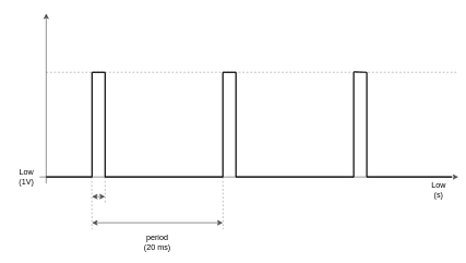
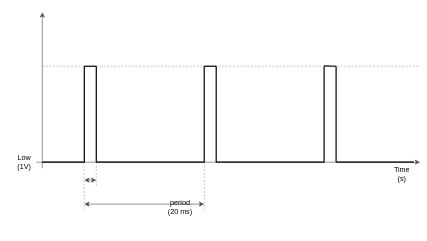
  <mxCell id="0" />
  <mxCell id="1" parent="0" />
  <mxCell id="2" value="" style="group" vertex="1" connectable="0" parent="1"><mxGeometry x="20" y="20" width="660" height="360" as="geometry" /></mxCell>
  <mxCell id="3" value="" style="endArrow=classic;html=1;strokeColor=#4D4D4D;" edge="1" parent="2"><mxGeometry width="50" height="50" relative="1" as="geometry"><mxPoint x="40" y="250" as="sourcePoint" /><mxPoint x="680" y="250" as="targetPoint" /></mxGeometry></mxCell>
  <mxCell id="4" value="" style="endArrow=none;dashed=1;html=1;strokeWidth=1;strokeColor=#999999;" edge="1" parent="2"><mxGeometry width="50" height="50" relative="1" as="geometry"><mxPoint x="50" y="90" as="sourcePoint" /><mxPoint x="680" y="90" as="targetPoint" /></mxGeometry></mxCell>
  <mxCell id="5" value="" style="endArrow=classic;html=1;strokeColor=#4D4D4D;" edge="1" parent="2"><mxGeometry width="50" height="50" relative="1" as="geometry"><mxPoint x="50" y="260" as="sourcePoint" /><mxPoint x="50" as="targetPoint" /></mxGeometry></mxCell>
- <mxCell id="6" value="Low&lt;br&gt;(s)" style="text;html=1;strokeColor=none;fillColor=none;align=center;verticalAlign=middle;whiteSpace=wrap;rounded=0;" vertex="1" parent="2"><mxGeometry x="630" y="260" width="40" height="20" as="geometry" /></mxCell>
+ <mxCell id="6" value="Time&lt;br&gt;(s)" style="text;html=1;strokeColor=none;fillColor=none;align=center;verticalAlign=middle;whiteSpace=wrap;rounded=0;" vertex="1" parent="2"><mxGeometry x="630" y="260" width="40" height="20" as="geometry" /></mxCell>
  <mxCell id="7" value="" style="endArrow=none;dashed=1;html=1;strokeWidth=1;strokeColor=#999999;" edge="1" parent="2"><mxGeometry width="50" height="50" relative="1" as="geometry"><mxPoint x="119.5" y="250" as="sourcePoint" /><mxPoint x="120" y="330" as="targetPoint" /></mxGeometry></mxCell>
  <mxCell id="8" value="" style="endArrow=none;dashed=1;html=1;strokeWidth=1;strokeColor=#999999;" edge="1" parent="2"><mxGeometry width="50" height="50" relative="1" as="geometry"><mxPoint x="140" y="250.0" as="sourcePoint" /><mxPoint x="140" y="290" as="targetPoint" /></mxGeometry></mxCell>
  <mxCell id="9" value="" style="endArrow=classic;startArrow=classic;html=1;strokeColor=#4D4D4D;strokeWidth=1;" edge="1" parent="2"><mxGeometry width="50" height="50" relative="1" as="geometry"><mxPoint x="120" y="280" as="sourcePoint" /><mxPoint x="140" y="280" as="targetPoint" /></mxGeometry></mxCell>
  <mxCell id="10" value="" style="endArrow=none;dashed=1;html=1;strokeWidth=1;strokeColor=#999999;" edge="1" parent="2"><mxGeometry width="50" height="50" relative="1" as="geometry"><mxPoint x="320.0" y="250" as="sourcePoint" /><mxPoint x="320.5" y="330" as="targetPoint" /></mxGeometry></mxCell>
  <mxCell id="11" value="" style="endArrow=classic;startArrow=classic;html=1;strokeColor=#4D4D4D;strokeWidth=1;" edge="1" parent="2"><mxGeometry width="50" height="50" relative="1" as="geometry"><mxPoint x="120" y="320" as="sourcePoint" /><mxPoint x="320" y="320" as="targetPoint" /></mxGeometry></mxCell>
- <mxCell id="12" value="period&lt;br&gt;(20 ms)" style="text;html=1;strokeColor=none;fillColor=none;align=center;verticalAlign=middle;whiteSpace=wrap;rounded=0;" vertex="1" parent="2"><mxGeometry x="190" y="340" width="60" height="20" as="geometry" /></mxCell>
+ <mxCell id="12" value="period&lt;br&gt;(20 ms)" style="text;html=1;strokeColor=none;fillColor=none;align=center;verticalAlign=middle;whiteSpace=wrap;rounded=0;" vertex="1" parent="2"><mxGeometry x="250" y="315" width="60" height="20" as="geometry" /></mxCell>
  <mxCell id="13" value="" style="endArrow=none;html=1;strokeWidth=2;" edge="1" parent="2"><mxGeometry width="50" height="50" relative="1" as="geometry"><mxPoint x="50" y="250" as="sourcePoint" /><mxPoint x="120" y="250" as="targetPoint" /></mxGeometry></mxCell>
  <mxCell id="14" value="" style="endArrow=none;html=1;strokeWidth=2;" edge="1" parent="2"><mxGeometry width="50" height="50" relative="1" as="geometry"><mxPoint x="140" y="250" as="sourcePoint" /><mxPoint x="320" y="250" as="targetPoint" /></mxGeometry></mxCell>
  <mxCell id="15" value="" style="endArrow=none;html=1;strokeWidth=2;" edge="1" parent="2"><mxGeometry width="50" height="50" relative="1" as="geometry"><mxPoint x="340" y="250" as="sourcePoint" /><mxPoint x="520" y="250" as="targetPoint" /></mxGeometry></mxCell>
  <mxCell id="16" value="" style="endArrow=none;html=1;strokeWidth=2;" edge="1" parent="2"><mxGeometry width="50" height="50" relative="1" as="geometry"><mxPoint x="540" y="250" as="sourcePoint" /><mxPoint x="670" y="250" as="targetPoint" /></mxGeometry></mxCell>
  <mxCell id="17" value="Low&lt;br&gt;(1V)" style="text;html=1;strokeColor=none;fillColor=none;align=center;verticalAlign=middle;whiteSpace=wrap;rounded=0;" vertex="1" parent="2"><mxGeometry y="240" width="40" height="20" as="geometry" /></mxCell>
  <mxCell id="18" value="" style="endArrow=none;html=1;strokeWidth=2;" edge="1" parent="2"><mxGeometry width="50" height="50" relative="1" as="geometry"><mxPoint x="120" y="90" as="sourcePoint" /><mxPoint x="140" y="90" as="targetPoint" /></mxGeometry></mxCell>
  <mxCell id="19" value="" style="endArrow=none;html=1;strokeWidth=2;" edge="1" parent="2"><mxGeometry width="50" height="50" relative="1" as="geometry"><mxPoint x="320" y="90" as="sourcePoint" /><mxPoint x="340" y="90" as="targetPoint" /></mxGeometry></mxCell>
  <mxCell id="20" value="" style="endArrow=none;html=1;strokeWidth=2;" edge="1" parent="2"><mxGeometry width="50" height="50" relative="1" as="geometry"><mxPoint x="520" y="89.5" as="sourcePoint" /><mxPoint x="540" y="90" as="targetPoint" /></mxGeometry></mxCell>
  <mxCell id="21" value="" style="endArrow=none;html=1;strokeWidth=2;" edge="1" parent="2"><mxGeometry width="50" height="50" relative="1" as="geometry"><mxPoint x="120" y="250" as="sourcePoint" /><mxPoint x="120" y="90" as="targetPoint" /></mxGeometry></mxCell>
  <mxCell id="22" value="" style="endArrow=none;html=1;strokeWidth=2;" edge="1" parent="2"><mxGeometry width="50" height="50" relative="1" as="geometry"><mxPoint x="140" y="250" as="sourcePoint" /><mxPoint x="140" y="90" as="targetPoint" /></mxGeometry></mxCell>
  <mxCell id="23" value="" style="endArrow=none;html=1;strokeWidth=2;" edge="1" parent="2"><mxGeometry width="50" height="50" relative="1" as="geometry"><mxPoint x="320" y="250" as="sourcePoint" /><mxPoint x="320" y="90" as="targetPoint" /></mxGeometry></mxCell>
  <mxCell id="24" value="" style="endArrow=none;html=1;strokeWidth=2;" edge="1" parent="2"><mxGeometry width="50" height="50" relative="1" as="geometry"><mxPoint x="340" y="250" as="sourcePoint" /><mxPoint x="340" y="90" as="targetPoint" /></mxGeometry></mxCell>
  <mxCell id="25" value="" style="endArrow=none;html=1;strokeWidth=2;" edge="1" parent="2"><mxGeometry width="50" height="50" relative="1" as="geometry"><mxPoint x="520" y="250" as="sourcePoint" /><mxPoint x="520" y="90" as="targetPoint" /></mxGeometry></mxCell>
  <mxCell id="26" value="" style="endArrow=none;html=1;strokeWidth=2;" edge="1" parent="2"><mxGeometry width="50" height="50" relative="1" as="geometry"><mxPoint x="540" y="250" as="sourcePoint" /><mxPoint x="540" y="90" as="targetPoint" /></mxGeometry></mxCell>
